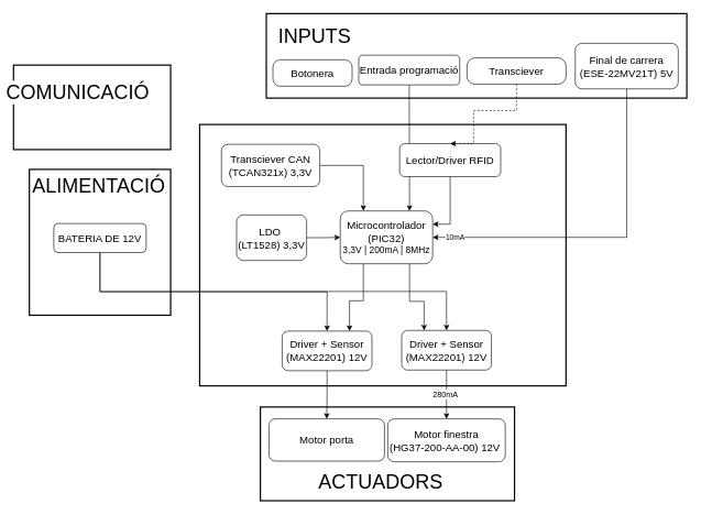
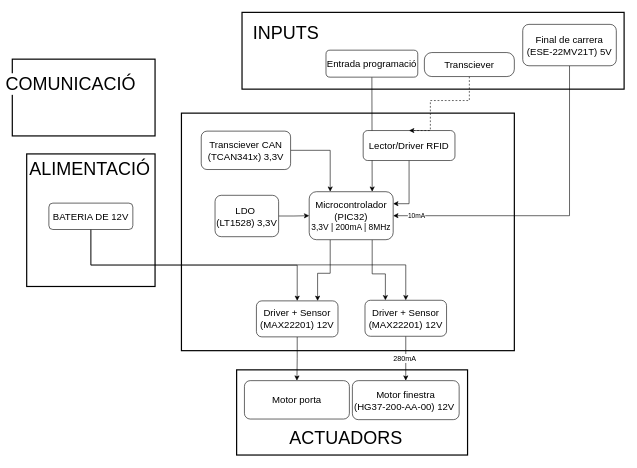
  <mxCell id="0" />
  <mxCell id="1" parent="0" />
  <mxCell id="2" value="" style="rounded=0;whiteSpace=wrap;html=1;strokeWidth=2;" vertex="1" parent="1"><mxGeometry x="394" y="616" width="385" height="142" as="geometry" /></mxCell>
  <mxCell id="3" value="" style="rounded=0;whiteSpace=wrap;html=1;strokeWidth=2;" vertex="1" parent="1"><mxGeometry x="44" y="256" width="214" height="221" as="geometry" /></mxCell>
  <mxCell id="4" value="" style="rounded=0;whiteSpace=wrap;html=1;strokeWidth=2;" vertex="1" parent="1"><mxGeometry x="20" y="98" width="238" height="128" as="geometry" /></mxCell>
  <mxCell id="5" value="" style="rounded=0;whiteSpace=wrap;html=1;strokeWidth=2;" vertex="1" parent="1"><mxGeometry x="403" y="20" width="637" height="128" as="geometry" /></mxCell>
  <mxCell id="6" value="" style="rounded=0;whiteSpace=wrap;html=1;strokeWidth=2;" vertex="1" parent="1"><mxGeometry x="302" y="188" width="555" height="396" as="geometry" /></mxCell>
  <mxCell id="7" style="edgeStyle=orthogonalEdgeStyle;rounded=0;orthogonalLoop=1;jettySize=auto;html=1;exitX=1;exitY=0.5;exitDx=0;exitDy=0;" edge="1" parent="1" source="9" target="12"><mxGeometry relative="1" as="geometry" /></mxCell>
  <mxCell id="8" value="&lt;font style=&quot;font-size: 12px;&quot;&gt;200mA&lt;/font&gt;" style="edgeLabel;html=1;align=center;verticalAlign=middle;resizable=0;points=[];" connectable="0" vertex="1" parent="7"><mxGeometry x="0.354" relative="1" as="geometry"><mxPoint x="56" y="-1" as="offset" /></mxGeometry></mxCell>
  <mxCell id="9" value="&lt;font style=&quot;font-size: 16px;&quot;&gt;LDO&amp;nbsp;&lt;br&gt;&lt;/font&gt;&lt;div&gt;&lt;font style=&quot;font-size: 16px;&quot;&gt;&lt;span style=&quot;background-color: transparent; font-family: Arial, sans-serif; font-size: 12pt; white-space-collapse: preserve;&quot;&gt;(LT1528) &lt;/span&gt;3,3V&lt;/font&gt;&lt;/div&gt;" style="rounded=1;whiteSpace=wrap;html=1;fontSize=12;glass=0;strokeWidth=1;shadow=0;" vertex="1" parent="1"><mxGeometry x="358" y="325" width="106" height="69" as="geometry" /></mxCell>
  <mxCell id="10" style="edgeStyle=orthogonalEdgeStyle;rounded=0;orthogonalLoop=1;jettySize=auto;html=1;exitX=0.25;exitY=1;exitDx=0;exitDy=0;entryX=0.75;entryY=0;entryDx=0;entryDy=0;" edge="1" parent="1" source="12" target="14"><mxGeometry relative="1" as="geometry"><Array as="points"><mxPoint x="550" y="455" /><mxPoint x="529" y="455" /></Array></mxGeometry></mxCell>
  <mxCell id="11" style="edgeStyle=orthogonalEdgeStyle;rounded=0;orthogonalLoop=1;jettySize=auto;html=1;exitX=0.75;exitY=1;exitDx=0;exitDy=0;entryX=0.25;entryY=0;entryDx=0;entryDy=0;" edge="1" parent="1" source="12" target="34"><mxGeometry relative="1" as="geometry"><Array as="points"><mxPoint x="620" y="456" /><mxPoint x="642" y="456" /></Array></mxGeometry></mxCell>
  <mxCell id="12" value="&lt;div&gt;&lt;font style=&quot;font-size: 16px;&quot;&gt;Microcontrolador (PIC32)&lt;/font&gt;&lt;/div&gt;&lt;div style=&quot;font-size: 14px;&quot;&gt;&lt;font style=&quot;font-size: 14px;&quot;&gt;3,3V | 200mA | 8MHz&lt;font style=&quot;font-size: 14px;&quot;&gt;&lt;br&gt;&lt;/font&gt;&lt;/font&gt;&lt;/div&gt;" style="rounded=1;whiteSpace=wrap;html=1;fontSize=12;glass=0;strokeWidth=1;shadow=0;" vertex="1" parent="1"><mxGeometry x="515" y="319" width="140" height="80" as="geometry" /></mxCell>
  <mxCell id="13" style="edgeStyle=orthogonalEdgeStyle;rounded=0;orthogonalLoop=1;jettySize=auto;html=1;exitX=0.5;exitY=1;exitDx=0;exitDy=0;" edge="1" parent="1" source="14" target="35"><mxGeometry relative="1" as="geometry" /></mxCell>
  <mxCell id="14" value="&lt;font style=&quot;font-size: 16px;&quot;&gt;Driver + Sensor&lt;/font&gt;&lt;div&gt;&lt;font style=&quot;font-size: 16px;&quot;&gt;(&lt;span id=&quot;docs-internal-guid-59b19369-7fff-1bd9-5bc9-37068acd6d61&quot;&gt;&lt;span style=&quot;font-size: 12pt; font-family: Arial, sans-serif; background-color: transparent; font-variant-numeric: normal; font-variant-east-asian: normal; font-variant-alternates: normal; font-variant-position: normal; vertical-align: baseline; white-space-collapse: preserve;&quot;&gt;MAX22201) &lt;/span&gt;&lt;/span&gt;12V&lt;/font&gt;&lt;/div&gt;" style="rounded=1;whiteSpace=wrap;html=1;fontSize=12;glass=0;strokeWidth=1;shadow=0;" vertex="1" parent="1"><mxGeometry x="427" y="501" width="136" height="60" as="geometry" /></mxCell>
  <mxCell id="15" style="rounded=0;orthogonalLoop=1;jettySize=auto;html=1;exitX=0.5;exitY=1;exitDx=0;exitDy=0;entryX=0.75;entryY=0;entryDx=0;entryDy=0;" edge="1" parent="1" source="16" target="12"><mxGeometry relative="1" as="geometry" /></mxCell>
  <mxCell id="16" value="&lt;font style=&quot;font-size: 16px;&quot;&gt;Entrada programació&lt;/font&gt;" style="rounded=1;whiteSpace=wrap;html=1;fontSize=12;glass=0;strokeWidth=1;shadow=0;" vertex="1" parent="1"><mxGeometry x="543" y="83" width="153" height="45" as="geometry" /></mxCell>
  <mxCell id="17" style="edgeStyle=orthogonalEdgeStyle;rounded=0;orthogonalLoop=1;jettySize=auto;html=1;exitX=0.5;exitY=1;exitDx=0;exitDy=0;entryX=0.5;entryY=0;entryDx=0;entryDy=0;" edge="1" parent="1" source="19" target="14"><mxGeometry relative="1" as="geometry" /></mxCell>
  <mxCell id="18" style="edgeStyle=orthogonalEdgeStyle;rounded=0;orthogonalLoop=1;jettySize=auto;html=1;exitX=0.5;exitY=1;exitDx=0;exitDy=0;entryX=0.5;entryY=0;entryDx=0;entryDy=0;" edge="1" parent="1" source="19" target="34"><mxGeometry relative="1" as="geometry" /></mxCell>
  <mxCell id="19" value="&lt;font style=&quot;font-size: 16px;&quot;&gt;BATERIA DE 12V&lt;br&gt;&lt;/font&gt;" style="rounded=1;whiteSpace=wrap;html=1;fontSize=12;glass=0;strokeWidth=1;shadow=0;" vertex="1" parent="1"><mxGeometry x="81" y="338" width="140" height="44" as="geometry" /></mxCell>
  <mxCell id="20" style="edgeStyle=orthogonalEdgeStyle;rounded=0;orthogonalLoop=1;jettySize=auto;html=1;exitX=0.5;exitY=1;exitDx=0;exitDy=0;entryX=1;entryY=0.5;entryDx=0;entryDy=0;" edge="1" parent="1" source="22" target="12"><mxGeometry relative="1" as="geometry" /></mxCell>
  <mxCell id="21" value="10mA" style="edgeLabel;html=1;align=center;verticalAlign=middle;resizable=0;points=[];" connectable="0" vertex="1" parent="20"><mxGeometry x="0.615" relative="1" as="geometry"><mxPoint x="-67" y="-1" as="offset" /></mxGeometry></mxCell>
- <mxCell id="22" value="&lt;font style=&quot;font-size: 16px;&quot;&gt;Final de carrera&lt;/font&gt;&lt;div&gt;&lt;font style=&quot;font-size: 16px;&quot;&gt;(ESE-22MV21T) 5V&lt;/font&gt;&lt;/div&gt;" style="rounded=1;whiteSpace=wrap;html=1;fontSize=12;glass=0;strokeWidth=1;shadow=0;" vertex="1" parent="1"><mxGeometry x="871" y="65" width="156" height="69" as="geometry" /></mxCell>
- <mxCell id="23" value="&lt;font style=&quot;font-size: 16px;&quot;&gt;Botonera&lt;/font&gt;" style="rounded=1;whiteSpace=wrap;html=1;fontSize=12;glass=0;strokeWidth=1;shadow=0;arcSize=28;" vertex="1" parent="1"><mxGeometry x="413" y="90" width="120" height="40" as="geometry" /></mxCell>
+ <mxCell id="22" value="&lt;font style=&quot;font-size: 16px;&quot;&gt;Final de carrera&lt;/font&gt;&lt;div&gt;&lt;font style=&quot;font-size: 16px;&quot;&gt;(ESE-22MV21T) 5V&lt;/font&gt;&lt;/div&gt;" style="rounded=1;whiteSpace=wrap;html=1;fontSize=12;glass=0;strokeWidth=1;shadow=0;" vertex="1" parent="1"><mxGeometry x="871" y="40" width="156" height="69" as="geometry" /></mxCell>
  <mxCell id="24" style="edgeStyle=orthogonalEdgeStyle;rounded=0;orthogonalLoop=1;jettySize=auto;html=1;exitX=0.5;exitY=1;exitDx=0;exitDy=0;entryX=1;entryY=0.25;entryDx=0;entryDy=0;" edge="1" parent="1" source="25" target="12"><mxGeometry relative="1" as="geometry" /></mxCell>
  <mxCell id="25" value="&lt;font style=&quot;font-size: 16px;&quot;&gt;Lector/Driver RFID&lt;/font&gt;" style="rounded=1;whiteSpace=wrap;html=1;fontSize=12;glass=0;strokeWidth=1;shadow=0;" vertex="1" parent="1"><mxGeometry x="605" y="217" width="153" height="50" as="geometry" /></mxCell>
  <mxCell id="26" value="&lt;font style=&quot;font-size: 16px;&quot;&gt;Motor finestra&lt;/font&gt;&lt;div&gt;&lt;span style=&quot;font-size: 16px;&quot;&gt;(HG37-200-AA-00) 12V&amp;nbsp;&lt;/span&gt;&lt;/div&gt;" style="rounded=1;whiteSpace=wrap;html=1;fontSize=12;glass=0;strokeWidth=1;shadow=0;" vertex="1" parent="1"><mxGeometry x="587" y="634" width="178" height="65" as="geometry" /></mxCell>
  <mxCell id="27" style="edgeStyle=orthogonalEdgeStyle;rounded=0;orthogonalLoop=1;jettySize=auto;html=1;exitX=0.5;exitY=1;exitDx=0;exitDy=0;entryX=0.5;entryY=0;entryDx=0;entryDy=0;dashed=1;" edge="1" parent="1" source="29" target="25"><mxGeometry relative="1" as="geometry"><Array as="points"><mxPoint x="782" y="167" /><mxPoint x="717" y="167" /></Array></mxGeometry></mxCell>
  <mxCell id="28" value="&lt;span style=&quot;font-size: 30px;&quot;&gt;COMUNICACIÓ&lt;/span&gt;" style="edgeLabel;html=1;align=center;verticalAlign=middle;resizable=0;points=[];" connectable="0" vertex="1" parent="27"><mxGeometry x="0.134" y="-5" relative="1" as="geometry"><mxPoint x="-596" y="-32" as="offset" /></mxGeometry></mxCell>
  <mxCell id="29" value="&lt;font style=&quot;font-size: 16px;&quot;&gt;Transciever&lt;/font&gt;" style="rounded=1;whiteSpace=wrap;html=1;fontSize=12;glass=0;strokeWidth=1;shadow=0;arcSize=31;" vertex="1" parent="1"><mxGeometry x="707" y="87" width="150" height="40" as="geometry" /></mxCell>
  <mxCell id="30" style="edgeStyle=orthogonalEdgeStyle;rounded=0;orthogonalLoop=1;jettySize=auto;html=1;entryX=0.25;entryY=0;entryDx=0;entryDy=0;" edge="1" parent="1" source="32" target="12"><mxGeometry relative="1" as="geometry" /></mxCell>
  <mxCell id="31" value="&lt;font style=&quot;font-size: 30px;&quot;&gt;INPUTS&lt;/font&gt;" style="edgeLabel;html=1;align=center;verticalAlign=middle;resizable=0;points=[];" connectable="0" vertex="1" parent="30"><mxGeometry x="0.108" y="-3" relative="1" as="geometry"><mxPoint x="-72" y="-206" as="offset" /></mxGeometry></mxCell>
- <mxCell id="32" value="&lt;font style=&quot;font-size: 16px;&quot;&gt;Transciever CAN (&lt;span id=&quot;docs-internal-guid-9ef7ac20-7fff-d547-c351-844e907cfaec&quot;&gt;&lt;span style=&quot;font-size: 12pt; font-family: Arial, sans-serif; background-color: transparent; font-variant-numeric: normal; font-variant-east-asian: normal; font-variant-alternates: normal; font-variant-position: normal; vertical-align: baseline; white-space-collapse: preserve;&quot;&gt;TCAN321x&lt;/span&gt;&lt;/span&gt;) 3,3V&lt;/font&gt;" style="rounded=1;whiteSpace=wrap;html=1;fontSize=12;glass=0;strokeWidth=1;shadow=0;" vertex="1" parent="1"><mxGeometry x="335" y="218" width="149" height="64" as="geometry" /></mxCell>
+ <mxCell id="32" value="&lt;font style=&quot;font-size: 16px;&quot;&gt;Transciever CAN (&lt;span id=&quot;docs-internal-guid-9ef7ac20-7fff-d547-c351-844e907cfaec&quot;&gt;&lt;span style=&quot;font-size: 12pt; font-family: Arial, sans-serif; background-color: transparent; font-variant-numeric: normal; font-variant-east-asian: normal; font-variant-alternates: normal; font-variant-position: normal; vertical-align: baseline; white-space-collapse: preserve;&quot;&gt;TCAN341x&lt;/span&gt;&lt;/span&gt;) 3,3V&lt;/font&gt;" style="rounded=1;whiteSpace=wrap;html=1;fontSize=12;glass=0;strokeWidth=1;shadow=0;" vertex="1" parent="1"><mxGeometry x="335" y="218" width="149" height="64" as="geometry" /></mxCell>
  <mxCell id="33" style="edgeStyle=orthogonalEdgeStyle;rounded=0;orthogonalLoop=1;jettySize=auto;html=1;exitX=0.5;exitY=1;exitDx=0;exitDy=0;" edge="1" parent="1" source="34" target="26"><mxGeometry relative="1" as="geometry" /></mxCell>
  <mxCell id="34" value="&lt;font style=&quot;font-size: 16px;&quot;&gt;Driver + Sensor&lt;/font&gt;&lt;div&gt;&lt;span style=&quot;font-size: 16px;&quot;&gt;(&lt;/span&gt;&lt;span style=&quot;font-size: 16px;&quot; id=&quot;docs-internal-guid-59b19369-7fff-1bd9-5bc9-37068acd6d61&quot;&gt;&lt;span style=&quot;font-size: 12pt; font-family: Arial, sans-serif; background-color: transparent; font-variant-numeric: normal; font-variant-east-asian: normal; font-variant-alternates: normal; font-variant-position: normal; vertical-align: baseline; white-space-collapse: preserve;&quot;&gt;MAX22201) &lt;/span&gt;&lt;/span&gt;&lt;span style=&quot;font-size: 16px;&quot;&gt;12V&lt;/span&gt;&lt;br&gt;&lt;/div&gt;" style="rounded=1;whiteSpace=wrap;html=1;fontSize=12;glass=0;strokeWidth=1;shadow=0;" vertex="1" parent="1"><mxGeometry x="608" y="500" width="136" height="60" as="geometry" /></mxCell>
  <mxCell id="35" value="&lt;font style=&quot;font-size: 16px;&quot;&gt;Motor porta&lt;/font&gt;" style="rounded=1;whiteSpace=wrap;html=1;fontSize=12;glass=0;strokeWidth=1;shadow=0;" vertex="1" parent="1"><mxGeometry x="407" y="634" width="175" height="64" as="geometry" /></mxCell>
  <mxCell id="36" value="&lt;font style=&quot;font-size: 12px;&quot;&gt;280mA&lt;/font&gt;" style="edgeLabel;html=1;align=center;verticalAlign=middle;resizable=0;points=[];" connectable="0" vertex="1" parent="1"><mxGeometry x="693.997" y="560.001" as="geometry"><mxPoint x="-20" y="36" as="offset" /></mxGeometry></mxCell>
  <mxCell id="37" value="&lt;span style=&quot;font-size: 30px;&quot;&gt;ALIMENTACIÓ&lt;/span&gt;" style="edgeLabel;html=1;align=center;verticalAlign=middle;resizable=0;points=[];" connectable="0" vertex="1" parent="1"><mxGeometry x="127.001" y="282.998" as="geometry"><mxPoint x="21" y="-2" as="offset" /></mxGeometry></mxCell>
  <mxCell id="38" value="&lt;span style=&quot;font-size: 30px;&quot;&gt;ACTUADORS&lt;/span&gt;" style="edgeLabel;html=1;align=center;verticalAlign=middle;resizable=0;points=[];" connectable="0" vertex="1" parent="1"><mxGeometry x="575" y="728.003" as="geometry" /></mxCell>
